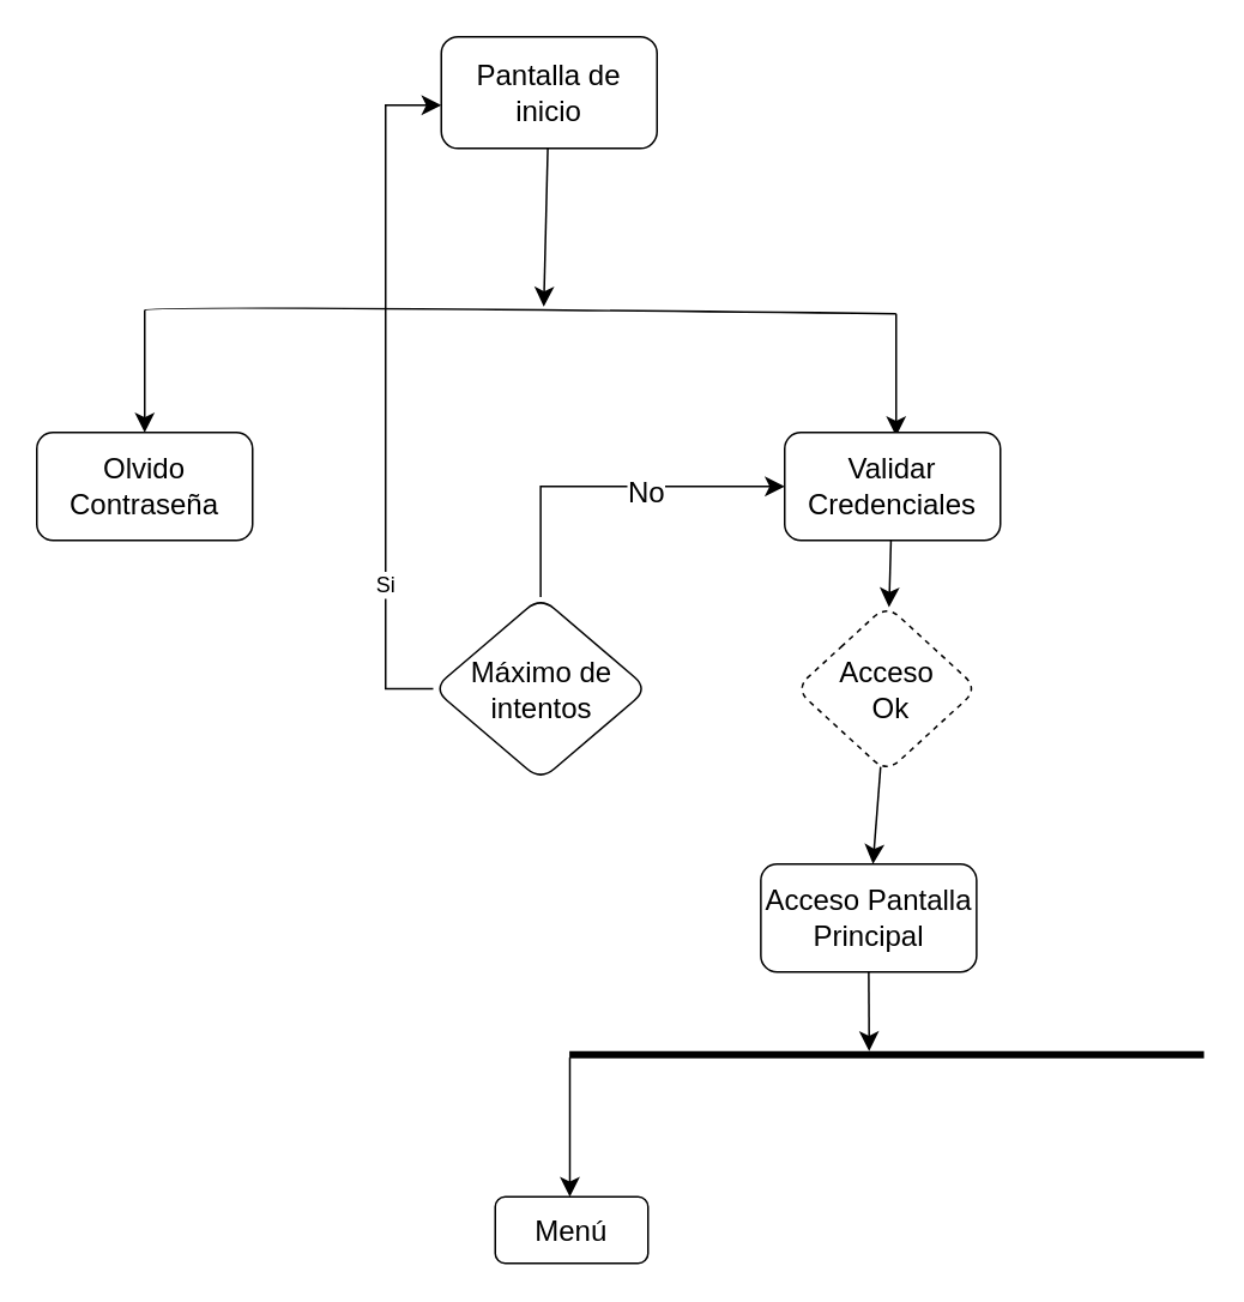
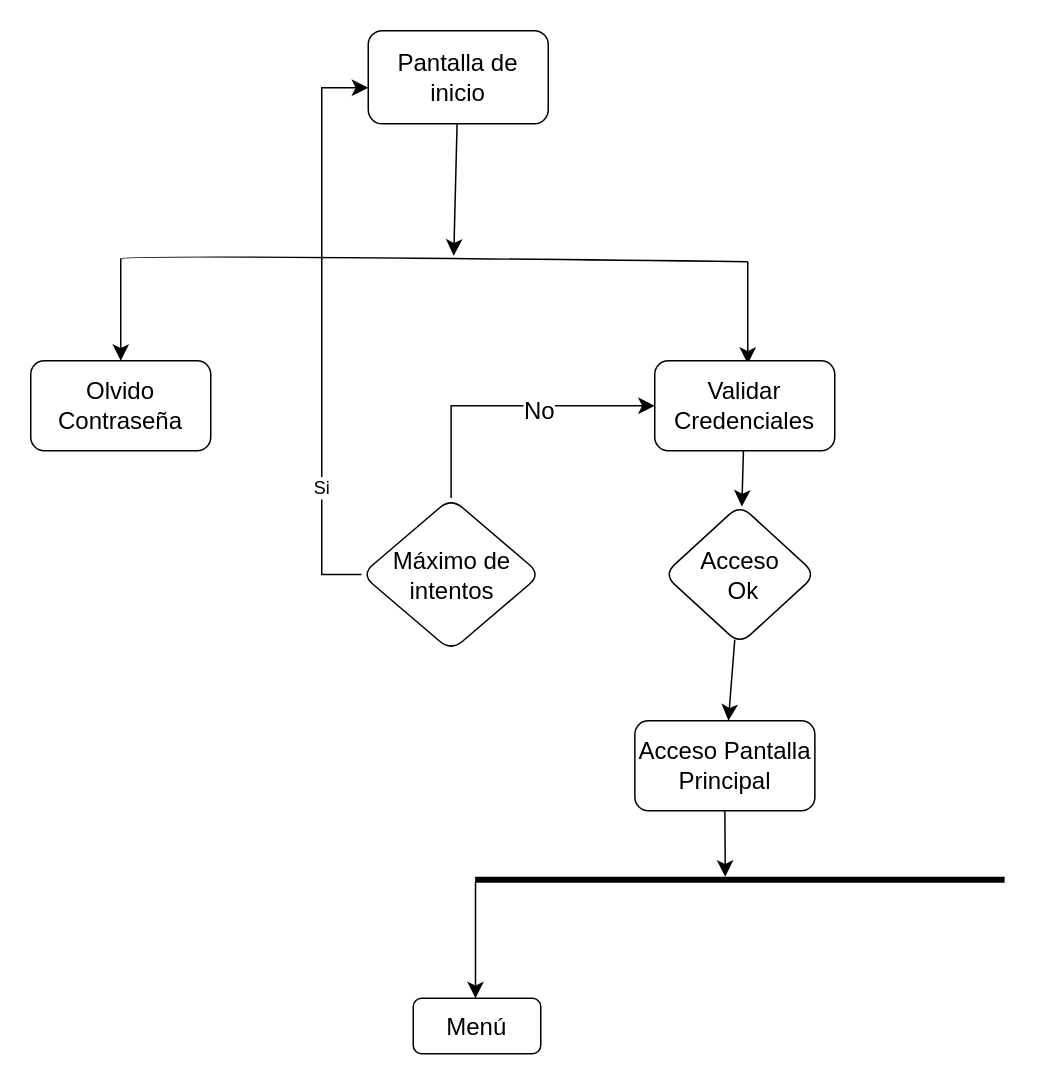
  <mxCell id="0" />
  <mxCell id="1" parent="0" />
  <mxCell id="2" style="edgeStyle=none;curved=1;rounded=0;orthogonalLoop=1;jettySize=auto;html=1;fontSize=12;startSize=8;endSize=8;" edge="1" parent="1" source="3"><mxGeometry relative="1" as="geometry"><mxPoint x="302" y="170" as="targetPoint" /></mxGeometry></mxCell>
  <mxCell id="3" value="Pantalla de inicio" style="rounded=1;whiteSpace=wrap;html=1;fontSize=16;" vertex="1" parent="1"><mxGeometry x="245" y="20" width="120" height="62" as="geometry" /></mxCell>
  <mxCell id="4" value="" style="endArrow=none;html=1;rounded=0;fontSize=12;startSize=8;endSize=8;curved=1;" edge="1" parent="1"><mxGeometry width="50" height="50" relative="1" as="geometry"><mxPoint x="80" y="172" as="sourcePoint" /><mxPoint x="498" y="174" as="targetPoint" /><Array as="points"><mxPoint x="81" y="169" /></Array></mxGeometry></mxCell>
  <mxCell id="5" value="" style="endArrow=classic;html=1;rounded=0;fontSize=12;startSize=8;endSize=8;curved=1;" edge="1" parent="1"><mxGeometry width="50" height="50" relative="1" as="geometry"><mxPoint x="80" y="172" as="sourcePoint" /><mxPoint x="80" y="240" as="targetPoint" /></mxGeometry></mxCell>
  <mxCell id="6" value="" style="endArrow=classic;html=1;rounded=0;fontSize=12;startSize=8;endSize=8;curved=1;" edge="1" parent="1"><mxGeometry width="50" height="50" relative="1" as="geometry"><mxPoint x="498" y="174" as="sourcePoint" /><mxPoint x="498" y="242" as="targetPoint" /></mxGeometry></mxCell>
  <mxCell id="7" value="Olvido Contraseña" style="rounded=1;whiteSpace=wrap;html=1;fontSize=16;" vertex="1" parent="1"><mxGeometry x="20" y="240" width="120" height="60" as="geometry" /></mxCell>
  <mxCell id="8" value="" style="edgeStyle=none;curved=1;rounded=0;orthogonalLoop=1;jettySize=auto;html=1;fontSize=12;startSize=8;endSize=8;" edge="1" parent="1" source="9" target="11"><mxGeometry relative="1" as="geometry" /></mxCell>
  <mxCell id="9" value="Validar Credenciales" style="rounded=1;whiteSpace=wrap;html=1;fontSize=16;" vertex="1" parent="1"><mxGeometry x="436" y="240" width="120" height="60" as="geometry" /></mxCell>
  <mxCell id="10" value="" style="edgeStyle=none;curved=1;rounded=0;orthogonalLoop=1;jettySize=auto;html=1;fontSize=12;startSize=8;endSize=8;" edge="1" parent="1" source="11" target="13"><mxGeometry relative="1" as="geometry" /></mxCell>
- <mxCell id="11" value="Acceso&lt;br&gt;&amp;nbsp;Ok" style="rhombus;whiteSpace=wrap;html=1;fontSize=16;rounded=1;dashed=1;" vertex="1" parent="1"><mxGeometry x="442" y="336" width="101.5" height="93" as="geometry" /></mxCell>
+ <mxCell id="11" value="Acceso&lt;br&gt;&amp;nbsp;Ok" style="rhombus;whiteSpace=wrap;html=1;fontSize=16;rounded=1;" vertex="1" parent="1"><mxGeometry x="442" y="336" width="101.5" height="93" as="geometry" /></mxCell>
  <mxCell id="12" value="" style="edgeStyle=none;curved=1;rounded=0;orthogonalLoop=1;jettySize=auto;html=1;fontSize=12;startSize=8;endSize=8;entryX=0.5;entryY=0;entryDx=0;entryDy=0;" edge="1" parent="1"><mxGeometry relative="1" as="geometry"><mxPoint x="316.5" y="587.6" as="sourcePoint" /><mxPoint x="316.5" y="665" as="targetPoint" /></mxGeometry></mxCell>
  <mxCell id="13" value="Acceso Pantalla Principal" style="whiteSpace=wrap;html=1;fontSize=16;rounded=1;" vertex="1" parent="1"><mxGeometry x="422.75" y="480" width="120" height="60" as="geometry" /></mxCell>
  <mxCell id="14" value="" style="line;strokeWidth=4;html=1;perimeter=backbonePerimeter;points=[];outlineConnect=0;fontSize=16;" vertex="1" parent="1"><mxGeometry x="316.25" y="581" width="353" height="10" as="geometry" /></mxCell>
  <mxCell id="15" value="" style="edgeStyle=elbowEdgeStyle;elbow=horizontal;endArrow=classic;html=1;curved=0;rounded=0;endSize=8;startSize=8;fontSize=12;exitX=0.5;exitY=1;exitDx=0;exitDy=0;" edge="1" parent="1" source="13" target="14"><mxGeometry width="50" height="50" relative="1" as="geometry"><mxPoint x="311" y="573" as="sourcePoint" /><mxPoint x="493" y="576" as="targetPoint" /></mxGeometry></mxCell>
  <mxCell id="16" value="Menú" style="whiteSpace=wrap;html=1;fontSize=16;rounded=1;" vertex="1" parent="1"><mxGeometry x="275" y="665" width="85" height="37" as="geometry" /></mxCell>
  <mxCell id="17" value="Máximo de intentos" style="rhombus;whiteSpace=wrap;html=1;fontSize=16;rounded=1;" vertex="1" parent="1"><mxGeometry x="240.5" y="331.5" width="119.5" height="102" as="geometry" /></mxCell>
  <mxCell id="18" value="" style="edgeStyle=elbowEdgeStyle;elbow=vertical;endArrow=classic;html=1;curved=0;rounded=0;endSize=8;startSize=8;fontSize=12;exitX=0.5;exitY=0;exitDx=0;exitDy=0;entryX=0;entryY=0.5;entryDx=0;entryDy=0;" edge="1" parent="1" source="17" target="9"><mxGeometry width="50" height="50" relative="1" as="geometry"><mxPoint x="299" y="317" as="sourcePoint" /><mxPoint x="393" y="278" as="targetPoint" /><Array as="points"><mxPoint x="367" y="270" /></Array></mxGeometry></mxCell>
  <mxCell id="19" value="No" style="edgeLabel;html=1;align=center;verticalAlign=middle;resizable=0;points=[];fontSize=16;" vertex="1" connectable="0" parent="18"><mxGeometry x="0.217" y="-2" relative="1" as="geometry"><mxPoint as="offset" /></mxGeometry></mxCell>
  <mxCell id="20" value="Si" style="edgeStyle=elbowEdgeStyle;elbow=horizontal;endArrow=classic;html=1;curved=0;rounded=0;endSize=8;startSize=8;fontSize=12;exitX=0;exitY=0.5;exitDx=0;exitDy=0;entryX=0;entryY=0.613;entryDx=0;entryDy=0;entryPerimeter=0;" edge="1" parent="1" source="17" target="3"><mxGeometry x="-0.56" width="50" height="50" relative="1" as="geometry"><mxPoint x="191" y="382" as="sourcePoint" /><mxPoint x="241" y="332" as="targetPoint" /><Array as="points"><mxPoint x="214" y="358" /></Array><mxPoint as="offset" /></mxGeometry></mxCell>
